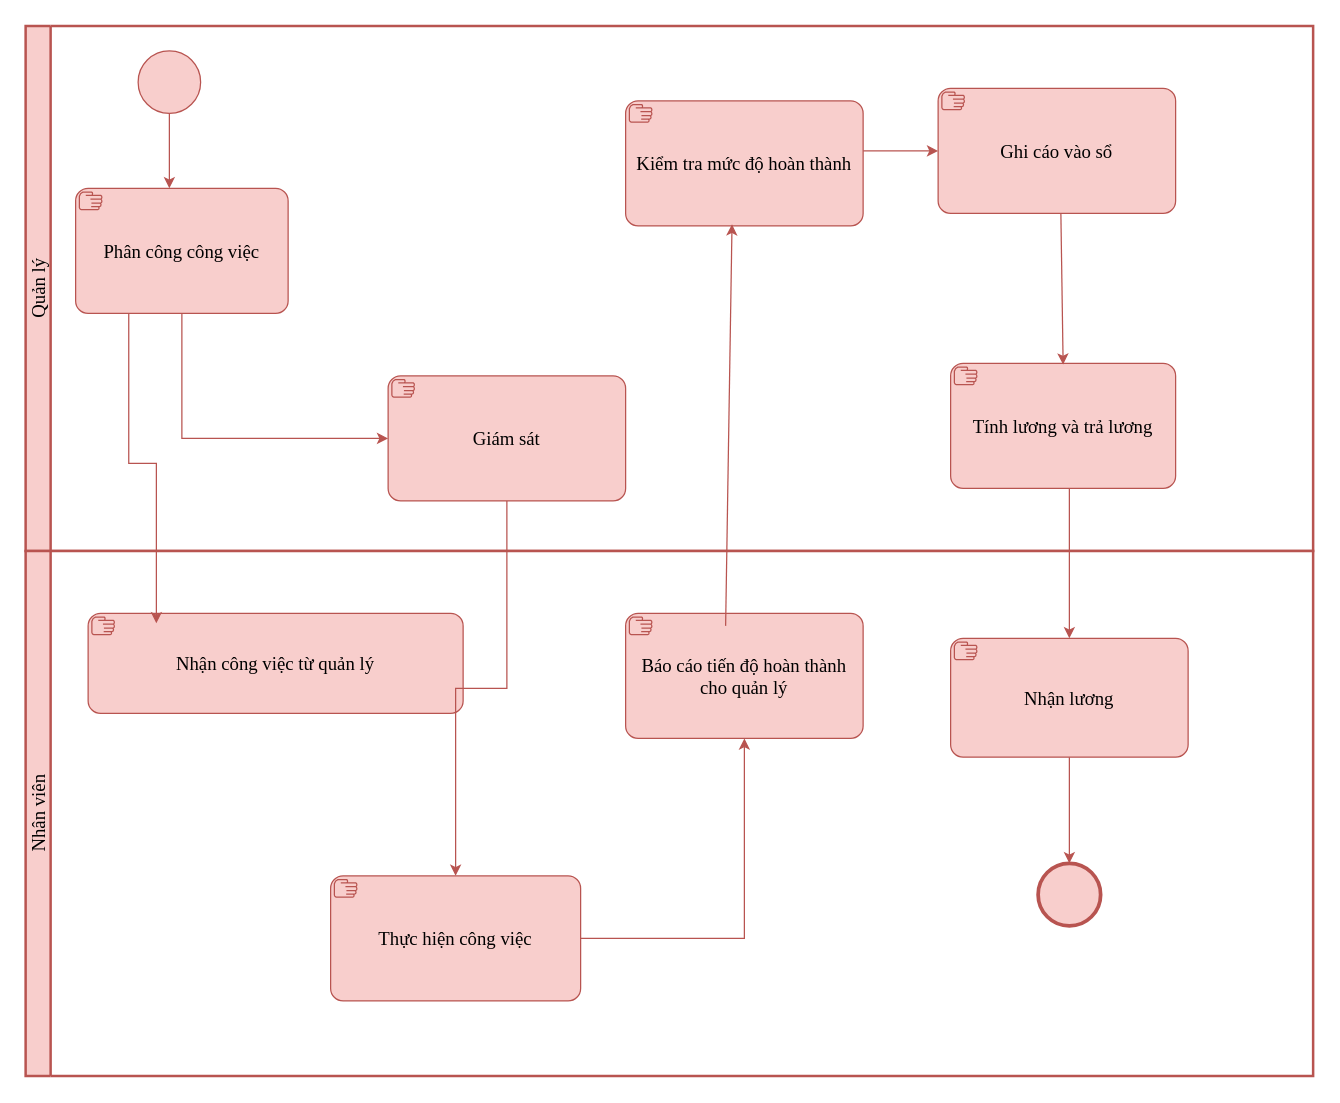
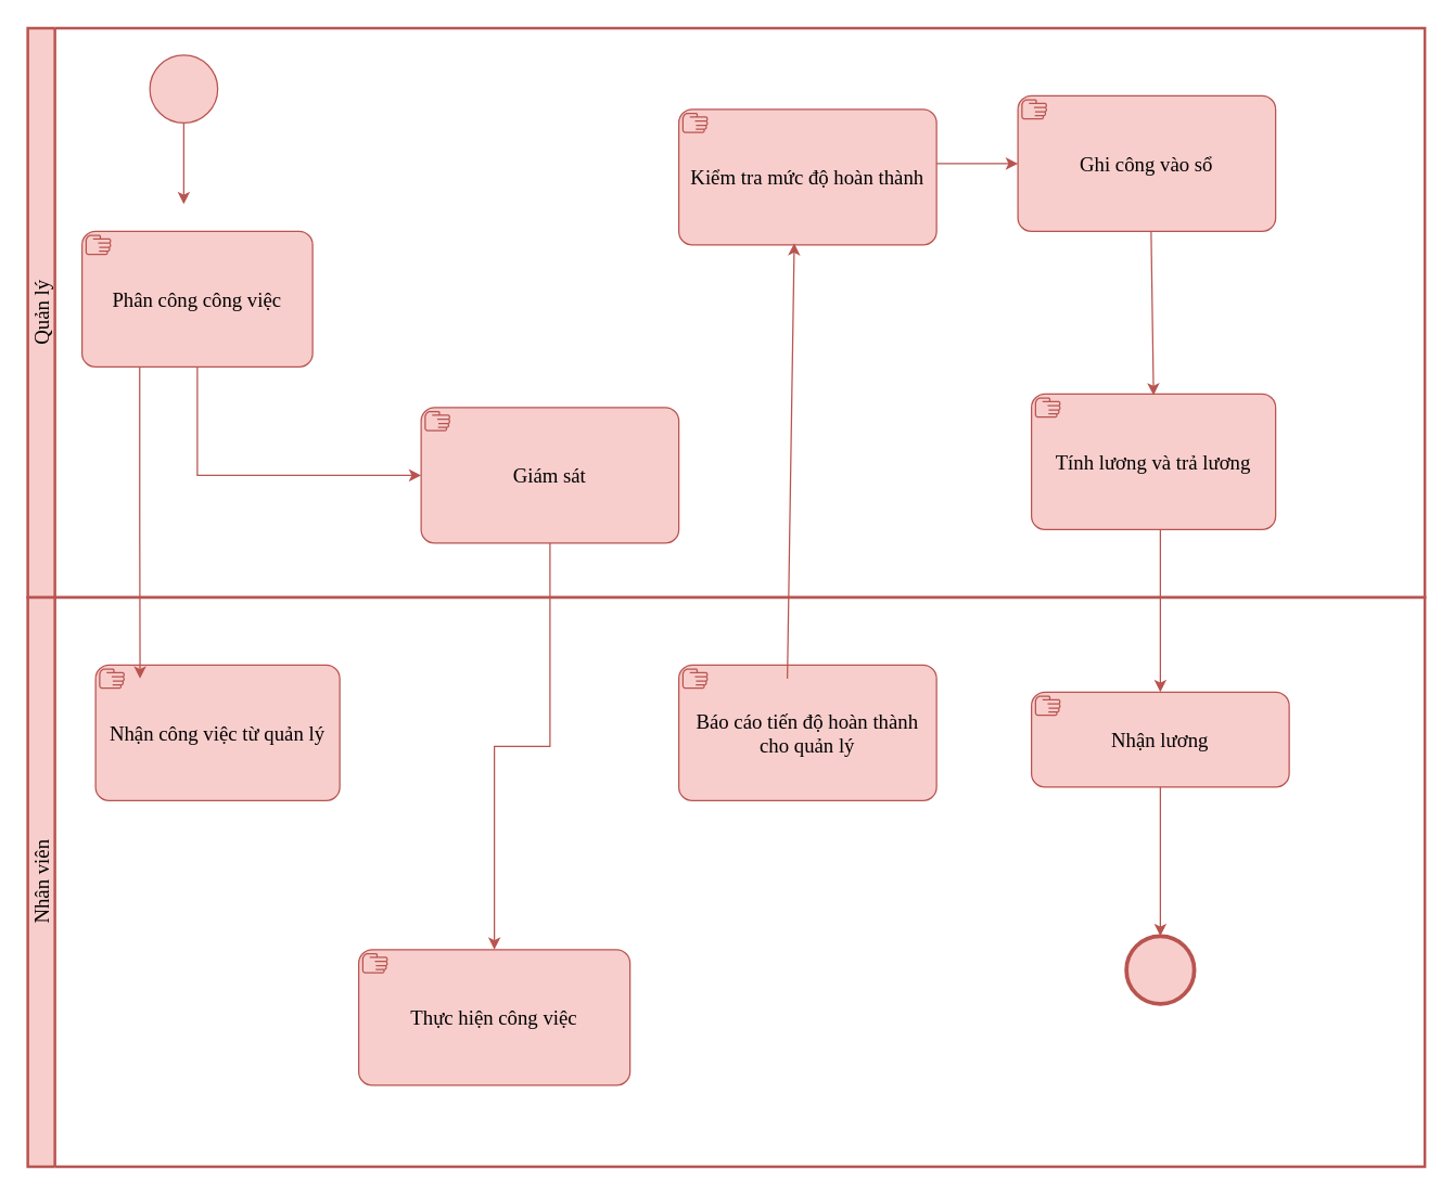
  <mxCell id="0" />
  <mxCell id="1" parent="0" />
  <mxCell id="2" value="Quản lý" style="swimlane;html=1;startSize=20;fontStyle=0;collapsible=0;horizontal=0;swimlaneLine=1;swimlaneFillColor=#ffffff;strokeWidth=2;whiteSpace=wrap;fillColor=#f8cecc;strokeColor=#b85450;fontFamily=Times New Roman;fontSize=15;" parent="1" vertex="1"><mxGeometry x="20" y="20" width="1030" height="420" as="geometry" /></mxCell>
- <mxCell id="3" value="Phân công công việc" style="points=[[0.25,0,0],[0.5,0,0],[0.75,0,0],[1,0.25,0],[1,0.5,0],[1,0.75,0],[0.75,1,0],[0.5,1,0],[0.25,1,0],[0,0.75,0],[0,0.5,0],[0,0.25,0]];shape=mxgraph.bpmn.task;whiteSpace=wrap;rectStyle=rounded;size=10;html=1;container=1;expand=0;collapsible=0;taskMarker=manual;fillColor=#f8cecc;strokeColor=#b85450;fontFamily=Times New Roman;fontSize=15;" parent="2" vertex="1"><mxGeometry x="40" y="130" width="170" height="100" as="geometry" /></mxCell>
+ <mxCell id="3" value="Phân công công việc" style="points=[[0.25,0,0],[0.5,0,0],[0.75,0,0],[1,0.25,0],[1,0.5,0],[1,0.75,0],[0.75,1,0],[0.5,1,0],[0.25,1,0],[0,0.75,0],[0,0.5,0],[0,0.25,0]];shape=mxgraph.bpmn.task;whiteSpace=wrap;rectStyle=rounded;size=10;html=1;container=1;expand=0;collapsible=0;taskMarker=manual;fillColor=#f8cecc;strokeColor=#b85450;fontFamily=Times New Roman;fontSize=15;" parent="2" vertex="1"><mxGeometry x="40" y="150" width="170" height="100" as="geometry" /></mxCell>
  <mxCell id="4" value="Giám sát" style="points=[[0.25,0,0],[0.5,0,0],[0.75,0,0],[1,0.25,0],[1,0.5,0],[1,0.75,0],[0.75,1,0],[0.5,1,0],[0.25,1,0],[0,0.75,0],[0,0.5,0],[0,0.25,0]];shape=mxgraph.bpmn.task;whiteSpace=wrap;rectStyle=rounded;size=10;html=1;container=1;expand=0;collapsible=0;taskMarker=manual;fillColor=#f8cecc;strokeColor=#b85450;fontFamily=Times New Roman;fontSize=15;" parent="2" vertex="1"><mxGeometry x="290" y="280" width="190" height="100" as="geometry" /></mxCell>
- <mxCell id="5" value="Ghi cáo vào sổ" style="points=[[0.25,0,0],[0.5,0,0],[0.75,0,0],[1,0.25,0],[1,0.5,0],[1,0.75,0],[0.75,1,0],[0.5,1,0],[0.25,1,0],[0,0.75,0],[0,0.5,0],[0,0.25,0]];shape=mxgraph.bpmn.task;whiteSpace=wrap;rectStyle=rounded;size=10;html=1;container=1;expand=0;collapsible=0;taskMarker=manual;fillColor=#f8cecc;strokeColor=#b85450;fontFamily=Times New Roman;fontSize=15;" parent="2" vertex="1"><mxGeometry x="730" y="50" width="190" height="100" as="geometry" /></mxCell>
+ <mxCell id="5" value="Ghi công vào sổ" style="points=[[0.25,0,0],[0.5,0,0],[0.75,0,0],[1,0.25,0],[1,0.5,0],[1,0.75,0],[0.75,1,0],[0.5,1,0],[0.25,1,0],[0,0.75,0],[0,0.5,0],[0,0.25,0]];shape=mxgraph.bpmn.task;whiteSpace=wrap;rectStyle=rounded;size=10;html=1;container=1;expand=0;collapsible=0;taskMarker=manual;fillColor=#f8cecc;strokeColor=#b85450;fontFamily=Times New Roman;fontSize=15;" parent="2" vertex="1"><mxGeometry x="730" y="50" width="190" height="100" as="geometry" /></mxCell>
  <mxCell id="6" value="Tính lương và trả lương" style="points=[[0.25,0,0],[0.5,0,0],[0.75,0,0],[1,0.25,0],[1,0.5,0],[1,0.75,0],[0.75,1,0],[0.5,1,0],[0.25,1,0],[0,0.75,0],[0,0.5,0],[0,0.25,0]];shape=mxgraph.bpmn.task;whiteSpace=wrap;rectStyle=rounded;size=10;html=1;container=1;expand=0;collapsible=0;taskMarker=manual;fillColor=#f8cecc;strokeColor=#b85450;fontFamily=Times New Roman;fontSize=15;" parent="2" vertex="1"><mxGeometry x="740" y="270" width="180" height="100" as="geometry" /></mxCell>
  <mxCell id="7" value="" style="points=[[0.145,0.145,0],[0.5,0,0],[0.855,0.145,0],[1,0.5,0],[0.855,0.855,0],[0.5,1,0],[0.145,0.855,0],[0,0.5,0]];shape=mxgraph.bpmn.event;html=1;verticalLabelPosition=bottom;labelBackgroundColor=#ffffff;verticalAlign=top;align=center;perimeter=ellipsePerimeter;outlineConnect=0;aspect=fixed;outline=standard;symbol=general;fillColor=#f8cecc;strokeColor=#b85450;fontFamily=Times New Roman;fontSize=15;" parent="2" vertex="1"><mxGeometry x="90" y="20" width="50" height="50" as="geometry" /></mxCell>
  <mxCell id="8" style="edgeStyle=orthogonalEdgeStyle;rounded=0;orthogonalLoop=1;jettySize=auto;html=1;exitX=0.5;exitY=1;exitDx=0;exitDy=0;exitPerimeter=0;fillColor=#f8cecc;strokeColor=#b85450;fontFamily=Times New Roman;fontSize=15;" parent="2" source="7" edge="1"><mxGeometry relative="1" as="geometry"><mxPoint x="115" y="130" as="targetPoint" /></mxGeometry></mxCell>
  <mxCell id="9" style="edgeStyle=orthogonalEdgeStyle;rounded=0;orthogonalLoop=1;jettySize=auto;html=1;exitX=0.5;exitY=1;exitDx=0;exitDy=0;exitPerimeter=0;entryX=0;entryY=0.5;entryDx=0;entryDy=0;entryPerimeter=0;fillColor=#f8cecc;strokeColor=#b85450;fontFamily=Times New Roman;fontSize=15;" parent="2" source="3" target="4" edge="1"><mxGeometry relative="1" as="geometry" /></mxCell>
  <mxCell id="10" style="rounded=0;orthogonalLoop=1;jettySize=auto;html=1;fillColor=#f8cecc;strokeColor=#b85450;fontFamily=Times New Roman;fontSize=15;" parent="2" target="5" edge="1"><mxGeometry relative="1" as="geometry"><mxPoint x="670" y="100" as="sourcePoint" /></mxGeometry></mxCell>
  <mxCell id="11" value="Kiểm tra mức độ hoàn thành" style="points=[[0.25,0,0],[0.5,0,0],[0.75,0,0],[1,0.25,0],[1,0.5,0],[1,0.75,0],[0.75,1,0],[0.5,1,0],[0.25,1,0],[0,0.75,0],[0,0.5,0],[0,0.25,0]];shape=mxgraph.bpmn.task;whiteSpace=wrap;rectStyle=rounded;size=10;html=1;container=1;expand=0;collapsible=0;taskMarker=manual;fillColor=#f8cecc;strokeColor=#b85450;fontFamily=Times New Roman;fontSize=15;" parent="2" vertex="1"><mxGeometry x="480" y="60" width="190" height="100" as="geometry" /></mxCell>
  <mxCell id="12" style="rounded=0;orthogonalLoop=1;jettySize=auto;html=1;exitX=0.56;exitY=0.995;exitDx=0;exitDy=0;exitPerimeter=0;fillColor=#f8cecc;strokeColor=#b85450;fontFamily=Times New Roman;fontSize=15;" parent="2" edge="1"><mxGeometry relative="1" as="geometry"><mxPoint x="828.2" y="150" as="sourcePoint" /><mxPoint x="830" y="271" as="targetPoint" /><Array as="points" /></mxGeometry></mxCell>
  <mxCell id="13" value="Nhân viên" style="swimlane;html=1;startSize=20;fontStyle=0;collapsible=0;horizontal=0;swimlaneLine=1;swimlaneFillColor=#ffffff;strokeWidth=2;whiteSpace=wrap;fillColor=#f8cecc;strokeColor=#b85450;fontFamily=Times New Roman;fontSize=15;" parent="1" vertex="1"><mxGeometry x="20" y="440" width="1030" height="420" as="geometry" /></mxCell>
- <mxCell id="14" value="Nhận công việc từ quản lý" style="points=[[0.25,0,0],[0.5,0,0],[0.75,0,0],[1,0.25,0],[1,0.5,0],[1,0.75,0],[0.75,1,0],[0.5,1,0],[0.25,1,0],[0,0.75,0],[0,0.5,0],[0,0.25,0]];shape=mxgraph.bpmn.task;whiteSpace=wrap;rectStyle=rounded;size=10;html=1;container=1;expand=0;collapsible=0;taskMarker=manual;fillColor=#f8cecc;strokeColor=#b85450;fontFamily=Times New Roman;fontSize=15;" parent="13" vertex="1"><mxGeometry x="50" y="50" width="300" height="80" as="geometry" /></mxCell>
- <mxCell id="15" style="edgeStyle=orthogonalEdgeStyle;rounded=0;orthogonalLoop=1;jettySize=auto;html=1;fillColor=#f8cecc;strokeColor=#b85450;fontFamily=Times New Roman;fontSize=15;" parent="13" source="16" target="17" edge="1"><mxGeometry relative="1" as="geometry" /></mxCell>
+ <mxCell id="14" value="Nhận công việc từ quản lý" style="points=[[0.25,0,0],[0.5,0,0],[0.75,0,0],[1,0.25,0],[1,0.5,0],[1,0.75,0],[0.75,1,0],[0.5,1,0],[0.25,1,0],[0,0.75,0],[0,0.5,0],[0,0.25,0]];shape=mxgraph.bpmn.task;whiteSpace=wrap;rectStyle=rounded;size=10;html=1;container=1;expand=0;collapsible=0;taskMarker=manual;fillColor=#f8cecc;strokeColor=#b85450;fontFamily=Times New Roman;fontSize=15;" parent="13" vertex="1"><mxGeometry x="50" y="50" width="180" height="100" as="geometry" /></mxCell>
  <mxCell id="16" value="Thực hiện công việc" style="points=[[0.25,0,0],[0.5,0,0],[0.75,0,0],[1,0.25,0],[1,0.5,0],[1,0.75,0],[0.75,1,0],[0.5,1,0],[0.25,1,0],[0,0.75,0],[0,0.5,0],[0,0.25,0]];shape=mxgraph.bpmn.task;whiteSpace=wrap;rectStyle=rounded;size=10;html=1;container=1;expand=0;collapsible=0;taskMarker=manual;fillColor=#f8cecc;strokeColor=#b85450;fontFamily=Times New Roman;fontSize=15;" parent="13" vertex="1"><mxGeometry x="244" y="260" width="200" height="100" as="geometry" /></mxCell>
  <mxCell id="17" value="Báo cáo tiến độ hoàn thành cho quản lý" style="points=[[0.25,0,0],[0.5,0,0],[0.75,0,0],[1,0.25,0],[1,0.5,0],[1,0.75,0],[0.75,1,0],[0.5,1,0],[0.25,1,0],[0,0.75,0],[0,0.5,0],[0,0.25,0]];shape=mxgraph.bpmn.task;whiteSpace=wrap;rectStyle=rounded;size=10;html=1;container=1;expand=0;collapsible=0;taskMarker=manual;fillColor=#f8cecc;strokeColor=#b85450;fontFamily=Times New Roman;fontSize=15;" parent="13" vertex="1"><mxGeometry x="480" y="50" width="190" height="100" as="geometry" /></mxCell>
- <mxCell id="18" value="Nhận lương" style="points=[[0.25,0,0],[0.5,0,0],[0.75,0,0],[1,0.25,0],[1,0.5,0],[1,0.75,0],[0.75,1,0],[0.5,1,0],[0.25,1,0],[0,0.75,0],[0,0.5,0],[0,0.25,0]];shape=mxgraph.bpmn.task;whiteSpace=wrap;rectStyle=rounded;size=10;html=1;container=1;expand=0;collapsible=0;taskMarker=manual;fillColor=#f8cecc;strokeColor=#b85450;fontFamily=Times New Roman;fontSize=15;" parent="13" vertex="1"><mxGeometry x="740" y="70" width="190" height="95" as="geometry" /></mxCell>
+ <mxCell id="18" value="Nhận lương" style="points=[[0.25,0,0],[0.5,0,0],[0.75,0,0],[1,0.25,0],[1,0.5,0],[1,0.75,0],[0.75,1,0],[0.5,1,0],[0.25,1,0],[0,0.75,0],[0,0.5,0],[0,0.25,0]];shape=mxgraph.bpmn.task;whiteSpace=wrap;rectStyle=rounded;size=10;html=1;container=1;expand=0;collapsible=0;taskMarker=manual;fillColor=#f8cecc;strokeColor=#b85450;fontFamily=Times New Roman;fontSize=15;" parent="13" vertex="1"><mxGeometry x="740" y="70" width="190" height="70" as="geometry" /></mxCell>
  <mxCell id="19" value="" style="points=[[0.145,0.145,0],[0.5,0,0],[0.855,0.145,0],[1,0.5,0],[0.855,0.855,0],[0.5,1,0],[0.145,0.855,0],[0,0.5,0]];shape=mxgraph.bpmn.event;html=1;verticalLabelPosition=bottom;labelBackgroundColor=#ffffff;verticalAlign=top;align=center;perimeter=ellipsePerimeter;outlineConnect=0;aspect=fixed;outline=end;symbol=terminate2;fillColor=#f8cecc;strokeColor=#b85450;fontFamily=Times New Roman;fontSize=15;" parent="13" vertex="1"><mxGeometry x="810" y="250" width="50" height="50" as="geometry" /></mxCell>
  <mxCell id="20" style="edgeStyle=orthogonalEdgeStyle;rounded=0;orthogonalLoop=1;jettySize=auto;html=1;exitX=0.5;exitY=1;exitDx=0;exitDy=0;exitPerimeter=0;entryX=0.5;entryY=0;entryDx=0;entryDy=0;entryPerimeter=0;fillColor=#f8cecc;strokeColor=#b85450;" edge="1" parent="13" source="18" target="19"><mxGeometry relative="1" as="geometry" /></mxCell>
  <mxCell id="21" style="rounded=0;orthogonalLoop=1;jettySize=auto;html=1;entryX=0.448;entryY=0.987;entryDx=0;entryDy=0;entryPerimeter=0;fillColor=#f8cecc;strokeColor=#b85450;fontFamily=Times New Roman;fontSize=15;" parent="1" target="11" edge="1"><mxGeometry relative="1" as="geometry"><mxPoint x="580" y="500" as="sourcePoint" /></mxGeometry></mxCell>
  <mxCell id="22" style="edgeStyle=orthogonalEdgeStyle;rounded=0;orthogonalLoop=1;jettySize=auto;html=1;exitX=0.25;exitY=1;exitDx=0;exitDy=0;exitPerimeter=0;entryX=0.182;entryY=0.1;entryDx=0;entryDy=0;entryPerimeter=0;fillColor=#f8cecc;strokeColor=#b85450;" edge="1" parent="1" source="3" target="14"><mxGeometry relative="1" as="geometry" /></mxCell>
  <mxCell id="23" style="edgeStyle=orthogonalEdgeStyle;rounded=0;orthogonalLoop=1;jettySize=auto;html=1;exitX=0.5;exitY=1;exitDx=0;exitDy=0;exitPerimeter=0;fillColor=#f8cecc;strokeColor=#b85450;" edge="1" parent="1" source="4" target="16"><mxGeometry relative="1" as="geometry" /></mxCell>
  <mxCell id="24" style="rounded=0;orthogonalLoop=1;jettySize=auto;html=1;entryX=0.5;entryY=0;entryDx=0;entryDy=0;entryPerimeter=0;fillColor=#f8cecc;strokeColor=#b85450;" edge="1" parent="1" target="18"><mxGeometry relative="1" as="geometry"><mxPoint x="855" y="390" as="sourcePoint" /></mxGeometry></mxCell>
